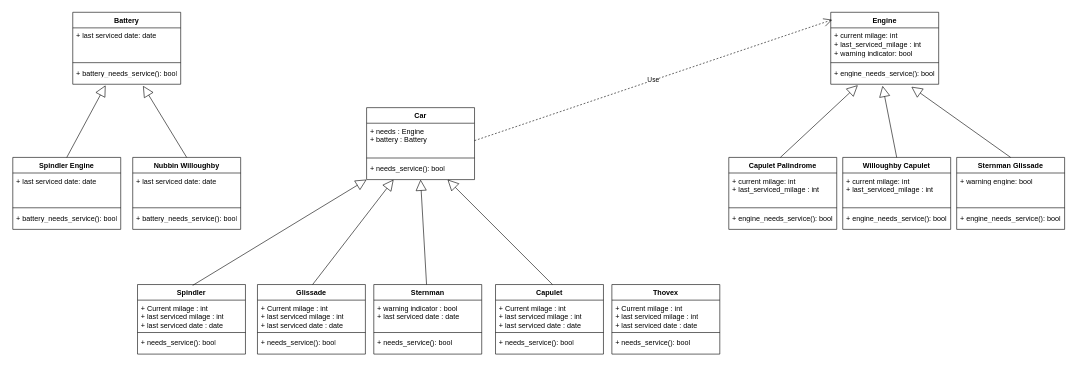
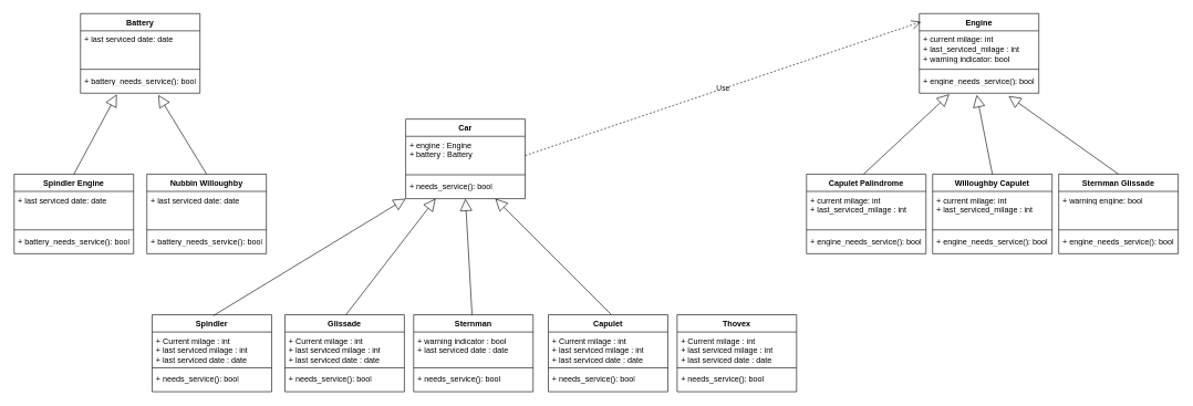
  <mxCell id="0" />
  <mxCell id="1" parent="0" />
  <mxCell id="2" value="Engine" style="swimlane;fontStyle=1;align=center;verticalAlign=top;childLayout=stackLayout;horizontal=1;startSize=26;horizontalStack=0;resizeParent=1;resizeParentMax=0;resizeLast=0;collapsible=1;marginBottom=0;whiteSpace=wrap;html=1;" vertex="1" parent="1"><mxGeometry x="1384" y="20" width="180" height="120" as="geometry" /></mxCell>
  <mxCell id="3" value="+ current milage: int&lt;br&gt;+ last_serviced_milage : int&lt;br&gt;+ warning indicator: bool" style="text;strokeColor=none;fillColor=none;align=left;verticalAlign=top;spacingLeft=4;spacingRight=4;overflow=hidden;rotatable=0;points=[[0,0.5],[1,0.5]];portConstraint=eastwest;whiteSpace=wrap;html=1;" vertex="1" parent="2"><mxGeometry y="26" width="180" height="54" as="geometry" /></mxCell>
  <mxCell id="4" value="" style="line;strokeWidth=1;fillColor=none;align=left;verticalAlign=middle;spacingTop=-1;spacingLeft=3;spacingRight=3;rotatable=0;labelPosition=right;points=[];portConstraint=eastwest;strokeColor=inherit;" vertex="1" parent="2"><mxGeometry y="80" width="180" height="8" as="geometry" /></mxCell>
  <mxCell id="5" value="+ engine_needs_service(): bool" style="text;strokeColor=none;fillColor=none;align=left;verticalAlign=top;spacingLeft=4;spacingRight=4;overflow=hidden;rotatable=0;points=[[0,0.5],[1,0.5]];portConstraint=eastwest;whiteSpace=wrap;html=1;" vertex="1" parent="2"><mxGeometry y="88" width="180" height="32" as="geometry" /></mxCell>
  <mxCell id="6" value="Battery" style="swimlane;fontStyle=1;align=center;verticalAlign=top;childLayout=stackLayout;horizontal=1;startSize=26;horizontalStack=0;resizeParent=1;resizeParentMax=0;resizeLast=0;collapsible=1;marginBottom=0;whiteSpace=wrap;html=1;" vertex="1" parent="1"><mxGeometry x="120" y="20" width="180" height="120" as="geometry" /></mxCell>
  <mxCell id="7" value="+ last serviced date: date&lt;br&gt;" style="text;strokeColor=none;fillColor=none;align=left;verticalAlign=top;spacingLeft=4;spacingRight=4;overflow=hidden;rotatable=0;points=[[0,0.5],[1,0.5]];portConstraint=eastwest;whiteSpace=wrap;html=1;" vertex="1" parent="6"><mxGeometry y="26" width="180" height="54" as="geometry" /></mxCell>
  <mxCell id="8" value="" style="line;strokeWidth=1;fillColor=none;align=left;verticalAlign=middle;spacingTop=-1;spacingLeft=3;spacingRight=3;rotatable=0;labelPosition=right;points=[];portConstraint=eastwest;strokeColor=inherit;" vertex="1" parent="6"><mxGeometry y="80" width="180" height="8" as="geometry" /></mxCell>
  <mxCell id="9" value="+ battery_needs_service(): bool" style="text;strokeColor=none;fillColor=none;align=left;verticalAlign=top;spacingLeft=4;spacingRight=4;overflow=hidden;rotatable=0;points=[[0,0.5],[1,0.5]];portConstraint=eastwest;whiteSpace=wrap;html=1;" vertex="1" parent="6"><mxGeometry y="88" width="180" height="32" as="geometry" /></mxCell>
  <mxCell id="10" value="Car" style="swimlane;fontStyle=1;align=center;verticalAlign=top;childLayout=stackLayout;horizontal=1;startSize=26;horizontalStack=0;resizeParent=1;resizeParentMax=0;resizeLast=0;collapsible=1;marginBottom=0;whiteSpace=wrap;html=1;" vertex="1" parent="1"><mxGeometry x="610" y="179" width="180" height="120" as="geometry" /></mxCell>
- <mxCell id="11" value="+ needs : Engine&lt;br&gt;+ battery : Battery" style="text;strokeColor=none;fillColor=none;align=left;verticalAlign=top;spacingLeft=4;spacingRight=4;overflow=hidden;rotatable=0;points=[[0,0.5],[1,0.5]];portConstraint=eastwest;whiteSpace=wrap;html=1;" vertex="1" parent="10"><mxGeometry y="26" width="180" height="54" as="geometry" /></mxCell>
+ <mxCell id="11" value="+ engine : Engine&lt;br&gt;+ battery : Battery" style="text;strokeColor=none;fillColor=none;align=left;verticalAlign=top;spacingLeft=4;spacingRight=4;overflow=hidden;rotatable=0;points=[[0,0.5],[1,0.5]];portConstraint=eastwest;whiteSpace=wrap;html=1;" vertex="1" parent="10"><mxGeometry y="26" width="180" height="54" as="geometry" /></mxCell>
  <mxCell id="12" value="" style="line;strokeWidth=1;fillColor=none;align=left;verticalAlign=middle;spacingTop=-1;spacingLeft=3;spacingRight=3;rotatable=0;labelPosition=right;points=[];portConstraint=eastwest;strokeColor=inherit;" vertex="1" parent="10"><mxGeometry y="80" width="180" height="8" as="geometry" /></mxCell>
  <mxCell id="13" value="+ needs_service(): bool" style="text;strokeColor=none;fillColor=none;align=left;verticalAlign=top;spacingLeft=4;spacingRight=4;overflow=hidden;rotatable=0;points=[[0,0.5],[1,0.5]];portConstraint=eastwest;whiteSpace=wrap;html=1;" vertex="1" parent="10"><mxGeometry y="88" width="180" height="32" as="geometry" /></mxCell>
  <mxCell id="14" value="Capulet Palindrome" style="swimlane;fontStyle=1;align=center;verticalAlign=top;childLayout=stackLayout;horizontal=1;startSize=26;horizontalStack=0;resizeParent=1;resizeParentMax=0;resizeLast=0;collapsible=1;marginBottom=0;whiteSpace=wrap;html=1;" vertex="1" parent="1"><mxGeometry x="1214" y="262" width="180" height="120" as="geometry" /></mxCell>
  <mxCell id="15" value="+ current milage: int&lt;br&gt;+ last_serviced_milage : int&lt;br&gt;" style="text;strokeColor=none;fillColor=none;align=left;verticalAlign=top;spacingLeft=4;spacingRight=4;overflow=hidden;rotatable=0;points=[[0,0.5],[1,0.5]];portConstraint=eastwest;whiteSpace=wrap;html=1;" vertex="1" parent="14"><mxGeometry y="26" width="180" height="54" as="geometry" /></mxCell>
  <mxCell id="16" value="" style="line;strokeWidth=1;fillColor=none;align=left;verticalAlign=middle;spacingTop=-1;spacingLeft=3;spacingRight=3;rotatable=0;labelPosition=right;points=[];portConstraint=eastwest;strokeColor=inherit;" vertex="1" parent="14"><mxGeometry y="80" width="180" height="8" as="geometry" /></mxCell>
  <mxCell id="17" value="+ engine_needs_service(): bool" style="text;strokeColor=none;fillColor=none;align=left;verticalAlign=top;spacingLeft=4;spacingRight=4;overflow=hidden;rotatable=0;points=[[0,0.5],[1,0.5]];portConstraint=eastwest;whiteSpace=wrap;html=1;" vertex="1" parent="14"><mxGeometry y="88" width="180" height="32" as="geometry" /></mxCell>
  <mxCell id="18" value="Willoughby Capulet" style="swimlane;fontStyle=1;align=center;verticalAlign=top;childLayout=stackLayout;horizontal=1;startSize=26;horizontalStack=0;resizeParent=1;resizeParentMax=0;resizeLast=0;collapsible=1;marginBottom=0;whiteSpace=wrap;html=1;" vertex="1" parent="1"><mxGeometry x="1404" y="262" width="180" height="120" as="geometry" /></mxCell>
  <mxCell id="19" value="+ current milage: int&lt;br&gt;+ last_serviced_milage : int&lt;br&gt;" style="text;strokeColor=none;fillColor=none;align=left;verticalAlign=top;spacingLeft=4;spacingRight=4;overflow=hidden;rotatable=0;points=[[0,0.5],[1,0.5]];portConstraint=eastwest;whiteSpace=wrap;html=1;" vertex="1" parent="18"><mxGeometry y="26" width="180" height="54" as="geometry" /></mxCell>
  <mxCell id="20" value="" style="line;strokeWidth=1;fillColor=none;align=left;verticalAlign=middle;spacingTop=-1;spacingLeft=3;spacingRight=3;rotatable=0;labelPosition=right;points=[];portConstraint=eastwest;strokeColor=inherit;" vertex="1" parent="18"><mxGeometry y="80" width="180" height="8" as="geometry" /></mxCell>
  <mxCell id="21" value="+ engine_needs_service(): bool" style="text;strokeColor=none;fillColor=none;align=left;verticalAlign=top;spacingLeft=4;spacingRight=4;overflow=hidden;rotatable=0;points=[[0,0.5],[1,0.5]];portConstraint=eastwest;whiteSpace=wrap;html=1;" vertex="1" parent="18"><mxGeometry y="88" width="180" height="32" as="geometry" /></mxCell>
  <mxCell id="22" value="Sternman Glissade" style="swimlane;fontStyle=1;align=center;verticalAlign=top;childLayout=stackLayout;horizontal=1;startSize=26;horizontalStack=0;resizeParent=1;resizeParentMax=0;resizeLast=0;collapsible=1;marginBottom=0;whiteSpace=wrap;html=1;" vertex="1" parent="1"><mxGeometry x="1594" y="262" width="180" height="120" as="geometry" /></mxCell>
  <mxCell id="23" value="+ warning engine: bool" style="text;strokeColor=none;fillColor=none;align=left;verticalAlign=top;spacingLeft=4;spacingRight=4;overflow=hidden;rotatable=0;points=[[0,0.5],[1,0.5]];portConstraint=eastwest;whiteSpace=wrap;html=1;" vertex="1" parent="22"><mxGeometry y="26" width="180" height="54" as="geometry" /></mxCell>
  <mxCell id="24" value="" style="line;strokeWidth=1;fillColor=none;align=left;verticalAlign=middle;spacingTop=-1;spacingLeft=3;spacingRight=3;rotatable=0;labelPosition=right;points=[];portConstraint=eastwest;strokeColor=inherit;" vertex="1" parent="22"><mxGeometry y="80" width="180" height="8" as="geometry" /></mxCell>
  <mxCell id="25" value="+ engine_needs_service(): bool" style="text;strokeColor=none;fillColor=none;align=left;verticalAlign=top;spacingLeft=4;spacingRight=4;overflow=hidden;rotatable=0;points=[[0,0.5],[1,0.5]];portConstraint=eastwest;whiteSpace=wrap;html=1;" vertex="1" parent="22"><mxGeometry y="88" width="180" height="32" as="geometry" /></mxCell>
  <mxCell id="26" value="Spindler Engine" style="swimlane;fontStyle=1;align=center;verticalAlign=top;childLayout=stackLayout;horizontal=1;startSize=26;horizontalStack=0;resizeParent=1;resizeParentMax=0;resizeLast=0;collapsible=1;marginBottom=0;whiteSpace=wrap;html=1;" vertex="1" parent="1"><mxGeometry x="20" y="262" width="180" height="120" as="geometry" /></mxCell>
  <mxCell id="27" value="+ last serviced date: date&lt;br&gt;" style="text;strokeColor=none;fillColor=none;align=left;verticalAlign=top;spacingLeft=4;spacingRight=4;overflow=hidden;rotatable=0;points=[[0,0.5],[1,0.5]];portConstraint=eastwest;whiteSpace=wrap;html=1;" vertex="1" parent="26"><mxGeometry y="26" width="180" height="54" as="geometry" /></mxCell>
  <mxCell id="28" value="" style="line;strokeWidth=1;fillColor=none;align=left;verticalAlign=middle;spacingTop=-1;spacingLeft=3;spacingRight=3;rotatable=0;labelPosition=right;points=[];portConstraint=eastwest;strokeColor=inherit;" vertex="1" parent="26"><mxGeometry y="80" width="180" height="8" as="geometry" /></mxCell>
  <mxCell id="29" value="+ battery_needs_service(): bool" style="text;strokeColor=none;fillColor=none;align=left;verticalAlign=top;spacingLeft=4;spacingRight=4;overflow=hidden;rotatable=0;points=[[0,0.5],[1,0.5]];portConstraint=eastwest;whiteSpace=wrap;html=1;" vertex="1" parent="26"><mxGeometry y="88" width="180" height="32" as="geometry" /></mxCell>
  <mxCell id="30" value="Nubbin Willoughby" style="swimlane;fontStyle=1;align=center;verticalAlign=top;childLayout=stackLayout;horizontal=1;startSize=26;horizontalStack=0;resizeParent=1;resizeParentMax=0;resizeLast=0;collapsible=1;marginBottom=0;whiteSpace=wrap;html=1;" vertex="1" parent="1"><mxGeometry x="220" y="262" width="180" height="120" as="geometry" /></mxCell>
  <mxCell id="31" value="+ last serviced date: date&lt;br&gt;" style="text;strokeColor=none;fillColor=none;align=left;verticalAlign=top;spacingLeft=4;spacingRight=4;overflow=hidden;rotatable=0;points=[[0,0.5],[1,0.5]];portConstraint=eastwest;whiteSpace=wrap;html=1;" vertex="1" parent="30"><mxGeometry y="26" width="180" height="54" as="geometry" /></mxCell>
  <mxCell id="32" value="" style="line;strokeWidth=1;fillColor=none;align=left;verticalAlign=middle;spacingTop=-1;spacingLeft=3;spacingRight=3;rotatable=0;labelPosition=right;points=[];portConstraint=eastwest;strokeColor=inherit;" vertex="1" parent="30"><mxGeometry y="80" width="180" height="8" as="geometry" /></mxCell>
  <mxCell id="33" value="+ battery_needs_service(): bool" style="text;strokeColor=none;fillColor=none;align=left;verticalAlign=top;spacingLeft=4;spacingRight=4;overflow=hidden;rotatable=0;points=[[0,0.5],[1,0.5]];portConstraint=eastwest;whiteSpace=wrap;html=1;" vertex="1" parent="30"><mxGeometry y="88" width="180" height="32" as="geometry" /></mxCell>
  <mxCell id="34" value="" style="endArrow=block;endSize=16;endFill=0;html=1;rounded=0;exitX=0.5;exitY=0;exitDx=0;exitDy=0;entryX=0.273;entryY=1.05;entryDx=0;entryDy=0;entryPerimeter=0;" edge="1" parent="1"><mxGeometry width="160" relative="1" as="geometry"><mxPoint x="1300" y="262" as="sourcePoint" /><mxPoint x="1429.14" y="141.6" as="targetPoint" /></mxGeometry></mxCell>
  <mxCell id="35" value="" style="endArrow=block;endSize=16;endFill=0;html=1;rounded=0;exitX=0.5;exitY=0;exitDx=0;exitDy=0;entryX=0.48;entryY=1.081;entryDx=0;entryDy=0;entryPerimeter=0;" edge="1" parent="1" source="18" target="5"><mxGeometry width="160" relative="1" as="geometry"><mxPoint x="1310" y="272" as="sourcePoint" /><mxPoint x="1454" y="152" as="targetPoint" /></mxGeometry></mxCell>
  <mxCell id="36" value="" style="endArrow=block;endSize=16;endFill=0;html=1;rounded=0;exitX=0.5;exitY=0;exitDx=0;exitDy=0;entryX=0.747;entryY=1.131;entryDx=0;entryDy=0;entryPerimeter=0;" edge="1" parent="1" source="22" target="5"><mxGeometry width="160" relative="1" as="geometry"><mxPoint x="1320" y="282" as="sourcePoint" /><mxPoint x="1449.14" y="161.6" as="targetPoint" /></mxGeometry></mxCell>
  <mxCell id="37" value="" style="endArrow=block;endSize=16;endFill=0;html=1;rounded=0;exitX=0.5;exitY=0;exitDx=0;exitDy=0;entryX=0.304;entryY=1.056;entryDx=0;entryDy=0;entryPerimeter=0;" edge="1" parent="1" source="26" target="9"><mxGeometry width="160" relative="1" as="geometry"><mxPoint x="-464" y="292" as="sourcePoint" /><mxPoint x="-334.86" y="171.6" as="targetPoint" /></mxGeometry></mxCell>
  <mxCell id="38" value="" style="endArrow=block;endSize=16;endFill=0;html=1;rounded=0;exitX=0.5;exitY=0;exitDx=0;exitDy=0;entryX=0.651;entryY=1.081;entryDx=0;entryDy=0;entryPerimeter=0;" edge="1" parent="1" source="30" target="9"><mxGeometry width="160" relative="1" as="geometry"><mxPoint x="-454" y="302" as="sourcePoint" /><mxPoint x="-324.86" y="181.6" as="targetPoint" /></mxGeometry></mxCell>
  <mxCell id="39" value="Use" style="endArrow=open;endSize=12;dashed=1;html=1;rounded=0;entryX=0.013;entryY=0.104;entryDx=0;entryDy=0;entryPerimeter=0;" edge="1" parent="1" target="2"><mxGeometry width="160" relative="1" as="geometry"><mxPoint x="790" y="234" as="sourcePoint" /><mxPoint x="1734" y="442" as="targetPoint" /></mxGeometry></mxCell>
  <mxCell id="40" value="Sternman" style="swimlane;fontStyle=1;align=center;verticalAlign=top;childLayout=stackLayout;horizontal=1;startSize=26;horizontalStack=0;resizeParent=1;resizeParentMax=0;resizeLast=0;collapsible=1;marginBottom=0;whiteSpace=wrap;html=1;" vertex="1" parent="1"><mxGeometry x="622" y="474" width="180" height="116" as="geometry" /></mxCell>
  <mxCell id="41" value="+ warning indicator : bool&lt;br&gt;+ last serviced date : date" style="text;strokeColor=none;fillColor=none;align=left;verticalAlign=top;spacingLeft=4;spacingRight=4;overflow=hidden;rotatable=0;points=[[0,0.5],[1,0.5]];portConstraint=eastwest;whiteSpace=wrap;html=1;" vertex="1" parent="40"><mxGeometry y="26" width="180" height="50" as="geometry" /></mxCell>
  <mxCell id="42" value="" style="line;strokeWidth=1;fillColor=none;align=left;verticalAlign=middle;spacingTop=-1;spacingLeft=3;spacingRight=3;rotatable=0;labelPosition=right;points=[];portConstraint=eastwest;strokeColor=inherit;" vertex="1" parent="40"><mxGeometry y="76" width="180" height="8" as="geometry" /></mxCell>
  <mxCell id="43" value="+ needs_service(): bool" style="text;strokeColor=none;fillColor=none;align=left;verticalAlign=top;spacingLeft=4;spacingRight=4;overflow=hidden;rotatable=0;points=[[0,0.5],[1,0.5]];portConstraint=eastwest;whiteSpace=wrap;html=1;" vertex="1" parent="40"><mxGeometry y="84" width="180" height="32" as="geometry" /></mxCell>
  <mxCell id="44" value="Spindler" style="swimlane;fontStyle=1;align=center;verticalAlign=top;childLayout=stackLayout;horizontal=1;startSize=26;horizontalStack=0;resizeParent=1;resizeParentMax=0;resizeLast=0;collapsible=1;marginBottom=0;whiteSpace=wrap;html=1;" vertex="1" parent="1"><mxGeometry x="228" y="474" width="180" height="116" as="geometry" /></mxCell>
  <mxCell id="45" value="+ Current milage : int&lt;br&gt;+ last serviced milage : int&lt;br&gt;+ last serviced date : date" style="text;strokeColor=none;fillColor=none;align=left;verticalAlign=top;spacingLeft=4;spacingRight=4;overflow=hidden;rotatable=0;points=[[0,0.5],[1,0.5]];portConstraint=eastwest;whiteSpace=wrap;html=1;" vertex="1" parent="44"><mxGeometry y="26" width="180" height="50" as="geometry" /></mxCell>
  <mxCell id="46" value="" style="line;strokeWidth=1;fillColor=none;align=left;verticalAlign=middle;spacingTop=-1;spacingLeft=3;spacingRight=3;rotatable=0;labelPosition=right;points=[];portConstraint=eastwest;strokeColor=inherit;" vertex="1" parent="44"><mxGeometry y="76" width="180" height="8" as="geometry" /></mxCell>
  <mxCell id="47" value="+ needs_service(): bool" style="text;strokeColor=none;fillColor=none;align=left;verticalAlign=top;spacingLeft=4;spacingRight=4;overflow=hidden;rotatable=0;points=[[0,0.5],[1,0.5]];portConstraint=eastwest;whiteSpace=wrap;html=1;" vertex="1" parent="44"><mxGeometry y="84" width="180" height="32" as="geometry" /></mxCell>
  <mxCell id="48" value="Glissade" style="swimlane;fontStyle=1;align=center;verticalAlign=top;childLayout=stackLayout;horizontal=1;startSize=26;horizontalStack=0;resizeParent=1;resizeParentMax=0;resizeLast=0;collapsible=1;marginBottom=0;whiteSpace=wrap;html=1;" vertex="1" parent="1"><mxGeometry x="428" y="474" width="180" height="116" as="geometry" /></mxCell>
  <mxCell id="49" value="+ Current milage : int&lt;br style=&quot;border-color: var(--border-color);&quot;&gt;+ last serviced milage : int&lt;br style=&quot;border-color: var(--border-color);&quot;&gt;+ last serviced date : date" style="text;strokeColor=none;fillColor=none;align=left;verticalAlign=top;spacingLeft=4;spacingRight=4;overflow=hidden;rotatable=0;points=[[0,0.5],[1,0.5]];portConstraint=eastwest;whiteSpace=wrap;html=1;" vertex="1" parent="48"><mxGeometry y="26" width="180" height="50" as="geometry" /></mxCell>
  <mxCell id="50" value="" style="line;strokeWidth=1;fillColor=none;align=left;verticalAlign=middle;spacingTop=-1;spacingLeft=3;spacingRight=3;rotatable=0;labelPosition=right;points=[];portConstraint=eastwest;strokeColor=inherit;" vertex="1" parent="48"><mxGeometry y="76" width="180" height="8" as="geometry" /></mxCell>
  <mxCell id="51" value="+ needs_service(): bool" style="text;strokeColor=none;fillColor=none;align=left;verticalAlign=top;spacingLeft=4;spacingRight=4;overflow=hidden;rotatable=0;points=[[0,0.5],[1,0.5]];portConstraint=eastwest;whiteSpace=wrap;html=1;" vertex="1" parent="48"><mxGeometry y="84" width="180" height="32" as="geometry" /></mxCell>
  <mxCell id="52" value="Thovex" style="swimlane;fontStyle=1;align=center;verticalAlign=top;childLayout=stackLayout;horizontal=1;startSize=26;horizontalStack=0;resizeParent=1;resizeParentMax=0;resizeLast=0;collapsible=1;marginBottom=0;whiteSpace=wrap;html=1;" vertex="1" parent="1"><mxGeometry x="1019" y="474" width="180" height="116" as="geometry" /></mxCell>
  <mxCell id="53" value="+ Current milage : int&lt;br style=&quot;border-color: var(--border-color);&quot;&gt;+ last serviced milage : int&lt;br style=&quot;border-color: var(--border-color);&quot;&gt;+ last serviced date : date" style="text;strokeColor=none;fillColor=none;align=left;verticalAlign=top;spacingLeft=4;spacingRight=4;overflow=hidden;rotatable=0;points=[[0,0.5],[1,0.5]];portConstraint=eastwest;whiteSpace=wrap;html=1;" vertex="1" parent="52"><mxGeometry y="26" width="180" height="50" as="geometry" /></mxCell>
  <mxCell id="54" value="" style="line;strokeWidth=1;fillColor=none;align=left;verticalAlign=middle;spacingTop=-1;spacingLeft=3;spacingRight=3;rotatable=0;labelPosition=right;points=[];portConstraint=eastwest;strokeColor=inherit;" vertex="1" parent="52"><mxGeometry y="76" width="180" height="8" as="geometry" /></mxCell>
  <mxCell id="55" value="+ needs_service(): bool" style="text;strokeColor=none;fillColor=none;align=left;verticalAlign=top;spacingLeft=4;spacingRight=4;overflow=hidden;rotatable=0;points=[[0,0.5],[1,0.5]];portConstraint=eastwest;whiteSpace=wrap;html=1;" vertex="1" parent="52"><mxGeometry y="84" width="180" height="32" as="geometry" /></mxCell>
  <mxCell id="56" value="Capulet" style="swimlane;fontStyle=1;align=center;verticalAlign=top;childLayout=stackLayout;horizontal=1;startSize=26;horizontalStack=0;resizeParent=1;resizeParentMax=0;resizeLast=0;collapsible=1;marginBottom=0;whiteSpace=wrap;html=1;" vertex="1" parent="1"><mxGeometry x="825" y="474" width="180" height="116" as="geometry" /></mxCell>
  <mxCell id="57" value="+ Current milage : int&lt;br style=&quot;border-color: var(--border-color);&quot;&gt;+ last serviced milage : int&lt;br style=&quot;border-color: var(--border-color);&quot;&gt;+ last serviced date : date" style="text;strokeColor=none;fillColor=none;align=left;verticalAlign=top;spacingLeft=4;spacingRight=4;overflow=hidden;rotatable=0;points=[[0,0.5],[1,0.5]];portConstraint=eastwest;whiteSpace=wrap;html=1;" vertex="1" parent="56"><mxGeometry y="26" width="180" height="50" as="geometry" /></mxCell>
  <mxCell id="58" value="" style="line;strokeWidth=1;fillColor=none;align=left;verticalAlign=middle;spacingTop=-1;spacingLeft=3;spacingRight=3;rotatable=0;labelPosition=right;points=[];portConstraint=eastwest;strokeColor=inherit;" vertex="1" parent="56"><mxGeometry y="76" width="180" height="8" as="geometry" /></mxCell>
  <mxCell id="59" value="+ needs_service(): bool" style="text;strokeColor=none;fillColor=none;align=left;verticalAlign=top;spacingLeft=4;spacingRight=4;overflow=hidden;rotatable=0;points=[[0,0.5],[1,0.5]];portConstraint=eastwest;whiteSpace=wrap;html=1;" vertex="1" parent="56"><mxGeometry y="84" width="180" height="32" as="geometry" /></mxCell>
  <mxCell id="60" value="" style="endArrow=block;endSize=16;endFill=0;html=1;rounded=0;exitX=0.5;exitY=0;exitDx=0;exitDy=0;entryX=0;entryY=1;entryDx=0;entryDy=0;" edge="1" parent="1" target="10"><mxGeometry width="160" relative="1" as="geometry"><mxPoint x="320" y="475.4" as="sourcePoint" /><mxPoint x="620" y="304" as="targetPoint" /></mxGeometry></mxCell>
  <mxCell id="61" value="" style="endArrow=block;endSize=16;endFill=0;html=1;rounded=0;exitX=0.5;exitY=0;exitDx=0;exitDy=0;entryX=0.25;entryY=1;entryDx=0;entryDy=0;" edge="1" parent="1" target="10"><mxGeometry width="160" relative="1" as="geometry"><mxPoint x="520" y="474" as="sourcePoint" /><mxPoint x="649.14" y="353.6" as="targetPoint" /></mxGeometry></mxCell>
  <mxCell id="62" value="" style="endArrow=block;endSize=16;endFill=0;html=1;rounded=0;exitX=0.5;exitY=0;exitDx=0;exitDy=0;entryX=0.5;entryY=1;entryDx=0;entryDy=0;" edge="1" parent="1" target="10"><mxGeometry width="160" relative="1" as="geometry"><mxPoint x="710" y="474" as="sourcePoint" /><mxPoint x="839.14" y="353.6" as="targetPoint" /></mxGeometry></mxCell>
  <mxCell id="63" value="" style="endArrow=block;endSize=16;endFill=0;html=1;rounded=0;exitX=0.5;exitY=0;exitDx=0;exitDy=0;entryX=0.75;entryY=1;entryDx=0;entryDy=0;" edge="1" parent="1" target="10"><mxGeometry width="160" relative="1" as="geometry"><mxPoint x="920" y="474" as="sourcePoint" /><mxPoint x="1049.14" y="353.6" as="targetPoint" /></mxGeometry></mxCell>
